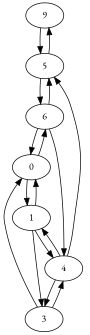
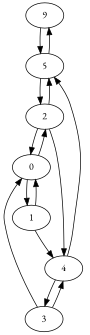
  digraph {
    fontname="EB Garamond"
    node [fontname="EB Garamond"]
    edge [fontname="EB Garamond"]
    n1 [label=9]
    n2 [label=5]
-   n3 [label=6]
+   n3 [label=2]
    n4 [label=4]
    n5 [label=3]
    n6 [label=1]
    n7 [label=0]
    n1 -> n2
    n2 -> n1
    n2 -> n3
    n3 -> n2
    n3 -> n4
    n3 -> n7
    n4 -> n2
    n4 -> n5
-   n4 -> n6
    n5 -> n4
    n5 -> n7
    n6 -> n4
-   n6 -> n5
    n6 -> n7
    n7 -> n3
    n7 -> n6
  }
